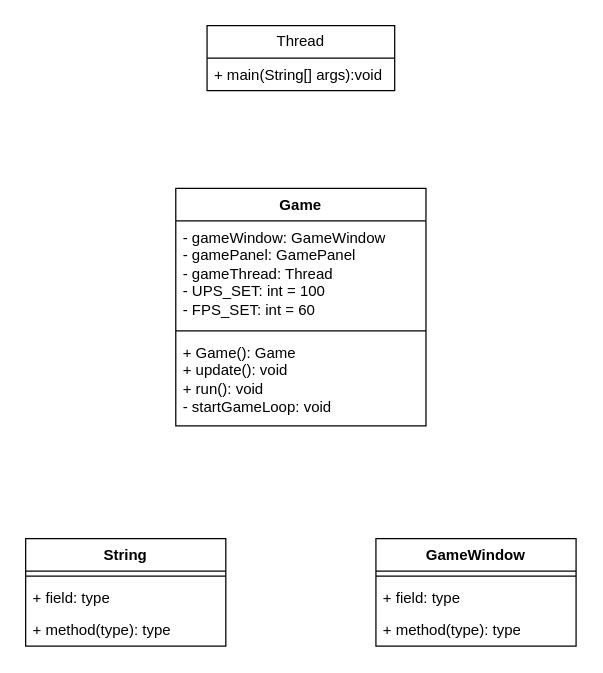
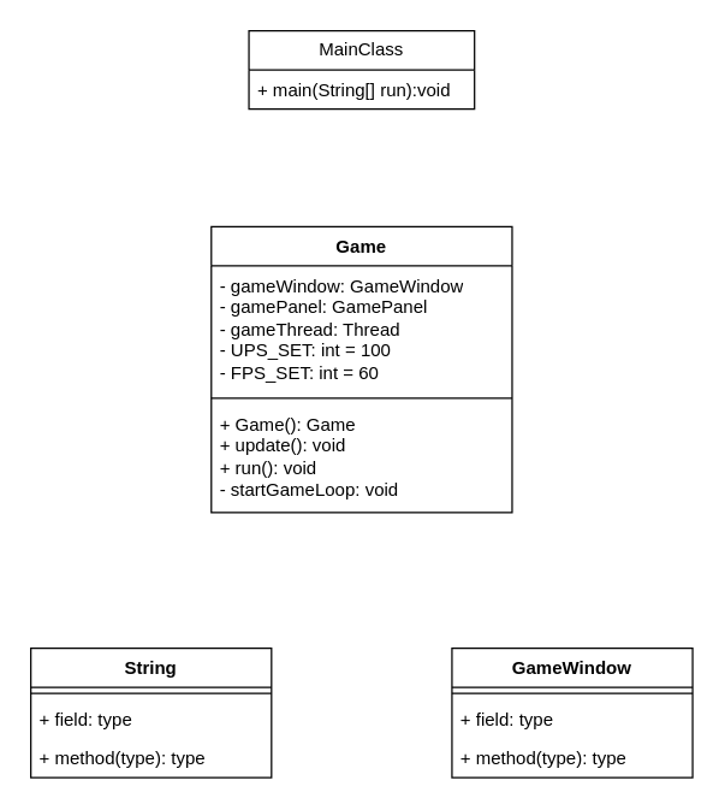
  <mxCell id="0" />
  <mxCell id="1" parent="0" />
- <mxCell id="2" value="Thread" style="swimlane;fontStyle=0;childLayout=stackLayout;horizontal=1;startSize=26;fillColor=none;horizontalStack=0;resizeParent=1;resizeParentMax=0;resizeLast=0;collapsible=1;marginBottom=0;whiteSpace=wrap;html=1;" vertex="1" parent="1"><mxGeometry x="165" y="20" width="150" height="52" as="geometry"><mxRectangle x="300" y="160" width="100" height="30" as="alternateBounds" /></mxGeometry></mxCell>
- <mxCell id="3" value="+ main(String[] args):void" style="text;strokeColor=none;fillColor=none;align=left;verticalAlign=top;spacingLeft=4;spacingRight=4;overflow=hidden;rotatable=0;points=[[0,0.5],[1,0.5]];portConstraint=eastwest;whiteSpace=wrap;html=1;" vertex="1" parent="2"><mxGeometry y="26" width="150" height="26" as="geometry" /></mxCell>
+ <mxCell id="2" value="MainClass" style="swimlane;fontStyle=0;childLayout=stackLayout;horizontal=1;startSize=26;fillColor=none;horizontalStack=0;resizeParent=1;resizeParentMax=0;resizeLast=0;collapsible=1;marginBottom=0;whiteSpace=wrap;html=1;" vertex="1" parent="1"><mxGeometry x="165" y="20" width="150" height="52" as="geometry"><mxRectangle x="300" y="160" width="100" height="30" as="alternateBounds" /></mxGeometry></mxCell>
+ <mxCell id="3" value="+ main(String[] run):void" style="text;strokeColor=none;fillColor=none;align=left;verticalAlign=top;spacingLeft=4;spacingRight=4;overflow=hidden;rotatable=0;points=[[0,0.5],[1,0.5]];portConstraint=eastwest;whiteSpace=wrap;html=1;" vertex="1" parent="2"><mxGeometry y="26" width="150" height="26" as="geometry" /></mxCell>
  <mxCell id="4" value="Game" style="swimlane;fontStyle=1;align=center;verticalAlign=top;childLayout=stackLayout;horizontal=1;startSize=26;horizontalStack=0;resizeParent=1;resizeParentMax=0;resizeLast=0;collapsible=1;marginBottom=0;whiteSpace=wrap;html=1;" vertex="1" parent="1"><mxGeometry x="140" y="150" width="200" height="190" as="geometry" /></mxCell>
  <mxCell id="5" value="- gameWindow: GameWindow&lt;br&gt;- gamePanel: GamePanel&lt;br&gt;- gameThread: Thread&lt;br&gt;- UPS_SET: int = 100&lt;br&gt;- FPS_SET: int = 60" style="text;strokeColor=none;fillColor=none;align=left;verticalAlign=top;spacingLeft=4;spacingRight=4;overflow=hidden;rotatable=0;points=[[0,0.5],[1,0.5]];portConstraint=eastwest;whiteSpace=wrap;html=1;" vertex="1" parent="4"><mxGeometry y="26" width="200" height="84" as="geometry" /></mxCell>
  <mxCell id="6" value="" style="line;strokeWidth=1;fillColor=none;align=left;verticalAlign=middle;spacingTop=-1;spacingLeft=3;spacingRight=3;rotatable=0;labelPosition=right;points=[];portConstraint=eastwest;strokeColor=inherit;" vertex="1" parent="4"><mxGeometry y="110" width="200" height="8" as="geometry" /></mxCell>
  <mxCell id="7" value="+ Game(): Game&lt;br&gt;+ update(): void&lt;br&gt;+ run(): void&lt;br&gt;- startGameLoop: void" style="text;strokeColor=none;fillColor=none;align=left;verticalAlign=top;spacingLeft=4;spacingRight=4;overflow=hidden;rotatable=0;points=[[0,0.5],[1,0.5]];portConstraint=eastwest;whiteSpace=wrap;html=1;" vertex="1" parent="4"><mxGeometry y="118" width="200" height="72" as="geometry" /></mxCell>
  <mxCell id="8" value="String" style="swimlane;fontStyle=1;align=center;verticalAlign=top;childLayout=stackLayout;horizontal=1;startSize=26;horizontalStack=0;resizeParent=1;resizeParentMax=0;resizeLast=0;collapsible=1;marginBottom=0;whiteSpace=wrap;html=1;" vertex="1" parent="1"><mxGeometry x="20" y="430" width="160" height="86" as="geometry" /></mxCell>
  <mxCell id="9" value="" style="line;strokeWidth=1;fillColor=none;align=left;verticalAlign=middle;spacingTop=-1;spacingLeft=3;spacingRight=3;rotatable=0;labelPosition=right;points=[];portConstraint=eastwest;strokeColor=inherit;" vertex="1" parent="8"><mxGeometry y="26" width="160" height="8" as="geometry" /></mxCell>
  <mxCell id="10" value="+ field: type" style="text;strokeColor=none;fillColor=none;align=left;verticalAlign=top;spacingLeft=4;spacingRight=4;overflow=hidden;rotatable=0;points=[[0,0.5],[1,0.5]];portConstraint=eastwest;whiteSpace=wrap;html=1;" vertex="1" parent="8"><mxGeometry y="34" width="160" height="26" as="geometry" /></mxCell>
  <mxCell id="11" value="+ method(type): type" style="text;strokeColor=none;fillColor=none;align=left;verticalAlign=top;spacingLeft=4;spacingRight=4;overflow=hidden;rotatable=0;points=[[0,0.5],[1,0.5]];portConstraint=eastwest;whiteSpace=wrap;html=1;" vertex="1" parent="8"><mxGeometry y="60" width="160" height="26" as="geometry" /></mxCell>
  <mxCell id="12" value="GameWindow" style="swimlane;fontStyle=1;align=center;verticalAlign=top;childLayout=stackLayout;horizontal=1;startSize=26;horizontalStack=0;resizeParent=1;resizeParentMax=0;resizeLast=0;collapsible=1;marginBottom=0;whiteSpace=wrap;html=1;" vertex="1" parent="1"><mxGeometry x="300" y="430" width="160" height="86" as="geometry" /></mxCell>
  <mxCell id="13" value="" style="line;strokeWidth=1;fillColor=none;align=left;verticalAlign=middle;spacingTop=-1;spacingLeft=3;spacingRight=3;rotatable=0;labelPosition=right;points=[];portConstraint=eastwest;strokeColor=inherit;" vertex="1" parent="12"><mxGeometry y="26" width="160" height="8" as="geometry" /></mxCell>
  <mxCell id="14" value="+ field: type" style="text;strokeColor=none;fillColor=none;align=left;verticalAlign=top;spacingLeft=4;spacingRight=4;overflow=hidden;rotatable=0;points=[[0,0.5],[1,0.5]];portConstraint=eastwest;whiteSpace=wrap;html=1;" vertex="1" parent="12"><mxGeometry y="34" width="160" height="26" as="geometry" /></mxCell>
  <mxCell id="15" value="+ method(type): type" style="text;strokeColor=none;fillColor=none;align=left;verticalAlign=top;spacingLeft=4;spacingRight=4;overflow=hidden;rotatable=0;points=[[0,0.5],[1,0.5]];portConstraint=eastwest;whiteSpace=wrap;html=1;" vertex="1" parent="12"><mxGeometry y="60" width="160" height="26" as="geometry" /></mxCell>
